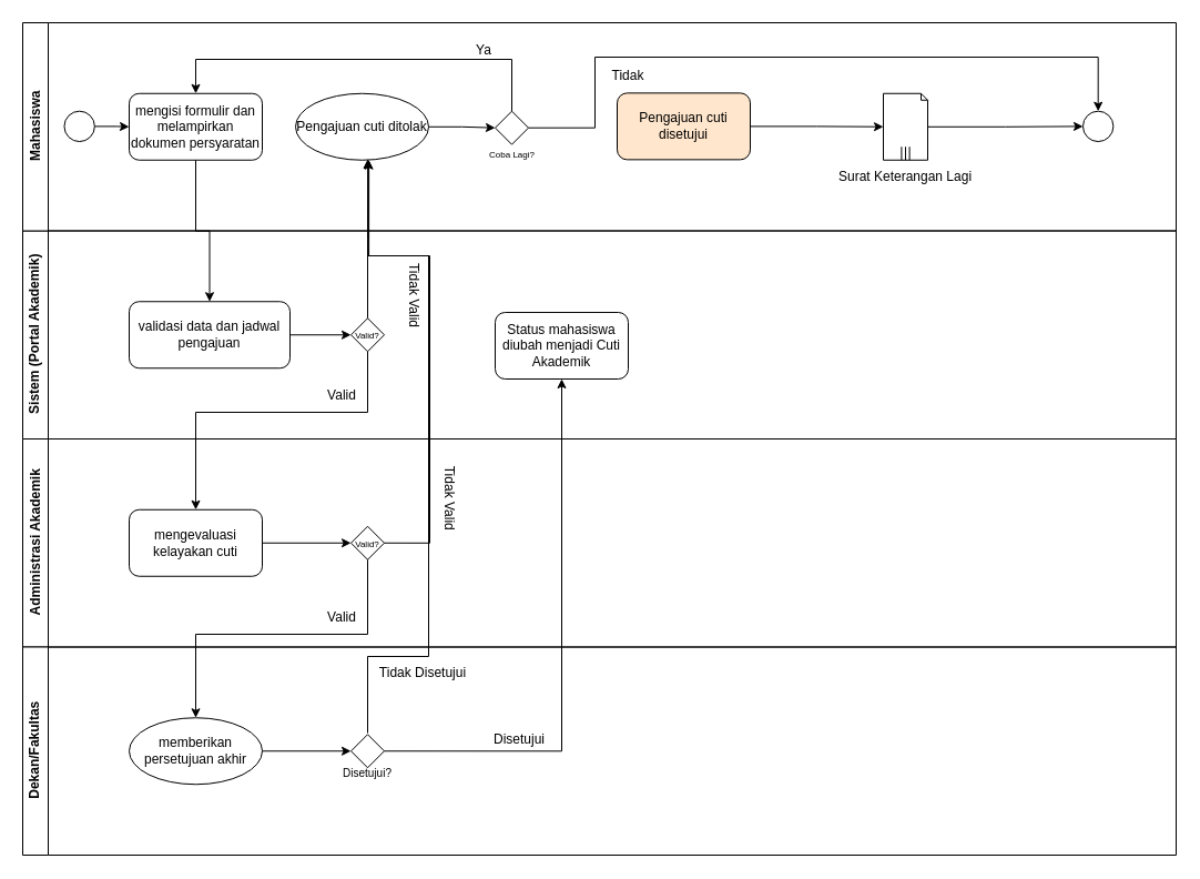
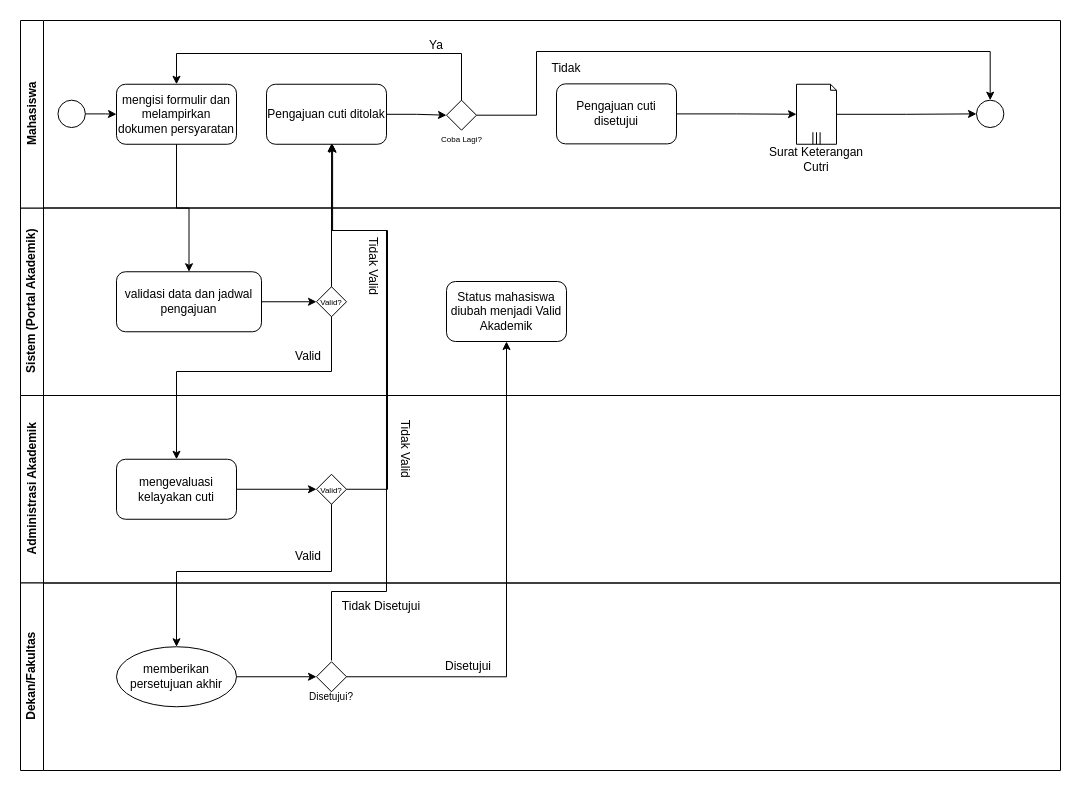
  <mxCell id="0" />
  <mxCell id="1" parent="0" />
  <mxCell id="2" value="" style="group" parent="1" vertex="1" connectable="0"><mxGeometry x="20" y="20" width="1040" height="750" as="geometry" /></mxCell>
  <mxCell id="3" value="Sistem (Portal Akademik)" style="swimlane;horizontal=0;whiteSpace=wrap;html=1;" parent="2" vertex="1"><mxGeometry y="187.5" width="1040" height="187.5" as="geometry" /></mxCell>
  <mxCell id="4" value="" style="edgeStyle=orthogonalEdgeStyle;rounded=0;orthogonalLoop=1;jettySize=auto;html=1;exitX=1;exitY=0.5;exitDx=0;exitDy=0;entryX=0;entryY=0.5;entryDx=0;entryDy=0;" parent="3" source="7" target="8" edge="1"><mxGeometry relative="1" as="geometry"><mxPoint x="216" y="93.75" as="sourcePoint" /><mxPoint x="286" y="93.75" as="targetPoint" /></mxGeometry></mxCell>
  <mxCell id="5" value="Tidak Valid" style="text;html=1;align=center;verticalAlign=middle;whiteSpace=wrap;rounded=0;rotation=90;" parent="3" vertex="1"><mxGeometry x="316" y="43.5" width="74" height="30" as="geometry" /></mxCell>
  <mxCell id="6" value="Valid" style="text;html=1;align=center;verticalAlign=middle;whiteSpace=wrap;rounded=0;rotation=0;" parent="3" vertex="1"><mxGeometry x="266" y="133.75" width="44" height="30" as="geometry" /></mxCell>
  <mxCell id="7" value="validasi data dan jadwal pengajuan" style="rounded=1;whiteSpace=wrap;html=1;" parent="3" vertex="1"><mxGeometry x="96" y="63.75" width="145" height="60" as="geometry" /></mxCell>
  <mxCell id="8" value="" style="rhombus;whiteSpace=wrap;html=1;" parent="3" vertex="1"><mxGeometry x="296" y="78.75" width="30" height="30" as="geometry" /></mxCell>
- <mxCell id="9" value="Status mahasiswa diubah menjadi Cuti Akademik" style="rounded=1;whiteSpace=wrap;html=1;" parent="3" vertex="1"><mxGeometry x="426" y="73.5" width="120" height="60" as="geometry" /></mxCell>
+ <mxCell id="9" value="Status mahasiswa diubah menjadi Valid Akademik" style="rounded=1;whiteSpace=wrap;html=1;" parent="3" vertex="1"><mxGeometry x="426" y="73.5" width="120" height="60" as="geometry" /></mxCell>
  <mxCell id="10" value="&lt;font style=&quot;font-size: 8px;&quot;&gt;Valid?&lt;/font&gt;" style="text;html=1;align=center;verticalAlign=middle;whiteSpace=wrap;rounded=0;rotation=0;" parent="3" vertex="1"><mxGeometry x="289" y="78.75" width="44" height="30" as="geometry" /></mxCell>
  <mxCell id="11" value="Mahasiswa" style="swimlane;horizontal=0;whiteSpace=wrap;html=1;" parent="2" vertex="1"><mxGeometry width="1040" height="187.5" as="geometry" /></mxCell>
  <mxCell id="12" style="edgeStyle=orthogonalEdgeStyle;rounded=0;orthogonalLoop=1;jettySize=auto;html=1;entryX=0;entryY=0.5;entryDx=0;entryDy=0;" parent="11" source="13" target="21" edge="1"><mxGeometry relative="1" as="geometry"><mxPoint x="96" y="93.4" as="targetPoint" /></mxGeometry></mxCell>
  <mxCell id="13" value="" style="ellipse;whiteSpace=wrap;html=1;aspect=fixed;" parent="11" vertex="1"><mxGeometry x="37.477" y="79.687" width="27.368" height="27.368" as="geometry" /></mxCell>
  <mxCell id="14" value="" style="ellipse;whiteSpace=wrap;html=1;aspect=fixed;" parent="11" vertex="1"><mxGeometry x="955.997" y="79.687" width="27.368" height="27.368" as="geometry" /></mxCell>
  <mxCell id="15" value="" style="edgeStyle=orthogonalEdgeStyle;rounded=0;orthogonalLoop=1;jettySize=auto;html=1;entryX=0;entryY=0.5;entryDx=0;entryDy=0;" parent="11" source="22" target="23" edge="1"><mxGeometry relative="1" as="geometry"><mxPoint x="371" y="93.4" as="sourcePoint" /><mxPoint x="426" y="94" as="targetPoint" /></mxGeometry></mxCell>
  <mxCell id="16" style="edgeStyle=orthogonalEdgeStyle;rounded=0;orthogonalLoop=1;jettySize=auto;html=1;entryX=0.5;entryY=0;entryDx=0;entryDy=0;exitX=1;exitY=0.5;exitDx=0;exitDy=0;" parent="11" source="23" target="14" edge="1"><mxGeometry relative="1" as="geometry"><Array as="points"><mxPoint x="516" y="95" /><mxPoint x="516" y="31" /><mxPoint x="970" y="31" /></Array><mxPoint x="465.962" y="93.788" as="sourcePoint" /></mxGeometry></mxCell>
  <mxCell id="17" style="edgeStyle=orthogonalEdgeStyle;rounded=0;orthogonalLoop=1;jettySize=auto;html=1;entryX=0.5;entryY=0;entryDx=0;entryDy=0;exitX=0.5;exitY=0;exitDx=0;exitDy=0;" parent="11" source="23" target="21" edge="1"><mxGeometry relative="1" as="geometry"><Array as="points"><mxPoint x="441" y="33" /><mxPoint x="156" y="33" /></Array><mxPoint x="441.03" y="68.78" as="sourcePoint" /><mxPoint x="156" y="53.37" as="targetPoint" /></mxGeometry></mxCell>
  <mxCell id="18" style="edgeStyle=orthogonalEdgeStyle;rounded=0;orthogonalLoop=1;jettySize=auto;html=1;entryX=0;entryY=0.5;entryDx=0;entryDy=0;" parent="11" source="19" target="14" edge="1"><mxGeometry relative="1" as="geometry" /></mxCell>
  <mxCell id="19" value="" style="shape=mxgraph.bpmn.data;labelPosition=center;verticalLabelPosition=bottom;align=center;verticalAlign=top;size=6;html=1;bpmnTransferType=none;isCollection=1;" parent="11" vertex="1"><mxGeometry x="776" y="63.75" width="40" height="60" as="geometry" /></mxCell>
- <mxCell id="20" value="Surat Keterangan Lagi" style="text;html=1;align=center;verticalAlign=middle;whiteSpace=wrap;rounded=0;" parent="11" vertex="1"><mxGeometry x="734" y="123.75" width="124" height="30" as="geometry" /></mxCell>
+ <mxCell id="20" value="Surat Keterangan Cutri" style="text;html=1;align=center;verticalAlign=middle;whiteSpace=wrap;rounded=0;" parent="11" vertex="1"><mxGeometry x="734" y="123.75" width="124" height="30" as="geometry" /></mxCell>
  <mxCell id="21" value="mengisi formulir dan melampirkan dokumen persyaratan" style="rounded=1;whiteSpace=wrap;html=1;" parent="11" vertex="1"><mxGeometry x="96" y="63.75" width="120" height="60" as="geometry" /></mxCell>
- <mxCell id="22" value="Pengajuan cuti ditolak" style="ellipse;whiteSpace=wrap;html=1;" parent="11" vertex="1"><mxGeometry x="246" y="63.75" width="120" height="60" as="geometry" /></mxCell>
+ <mxCell id="22" value="Pengajuan cuti ditolak" style="rounded=1;whiteSpace=wrap;html=1;" parent="11" vertex="1"><mxGeometry x="246" y="63.75" width="120" height="60" as="geometry" /></mxCell>
  <mxCell id="23" value="" style="rhombus;whiteSpace=wrap;html=1;" parent="11" vertex="1"><mxGeometry x="426" y="79.69" width="30" height="30" as="geometry" /></mxCell>
- <mxCell id="24" value="Pengajuan cuti disetujui" style="rounded=1;whiteSpace=wrap;html=1;fillColor=#ffe6cc;" parent="11" vertex="1"><mxGeometry x="536" y="63.37" width="120" height="60" as="geometry" /></mxCell>
+ <mxCell id="24" value="Pengajuan cuti disetujui" style="rounded=1;whiteSpace=wrap;html=1;" parent="11" vertex="1"><mxGeometry x="536" y="63.37" width="120" height="60" as="geometry" /></mxCell>
  <mxCell id="25" style="edgeStyle=orthogonalEdgeStyle;rounded=0;orthogonalLoop=1;jettySize=auto;html=1;entryX=0;entryY=0.5;entryDx=0;entryDy=0;entryPerimeter=0;" parent="11" source="24" target="19" edge="1"><mxGeometry relative="1" as="geometry" /></mxCell>
  <mxCell id="26" value="&lt;font style=&quot;font-size: 8px;&quot;&gt;Coba Lagi?&lt;/font&gt;" style="text;html=1;align=center;verticalAlign=middle;whiteSpace=wrap;rounded=0;" parent="11" vertex="1"><mxGeometry x="401.5" y="109.69" width="79" height="17.06" as="geometry" /></mxCell>
  <mxCell id="27" value="Ya" style="text;html=1;align=center;verticalAlign=middle;whiteSpace=wrap;rounded=0;" vertex="1" parent="11"><mxGeometry x="386" y="10" width="60" height="30" as="geometry" /></mxCell>
  <mxCell id="28" value="Tidak" style="text;html=1;align=center;verticalAlign=middle;whiteSpace=wrap;rounded=0;" vertex="1" parent="11"><mxGeometry x="516" y="33.37" width="60" height="30" as="geometry" /></mxCell>
  <mxCell id="29" value="Administrasi Akademik" style="swimlane;horizontal=0;whiteSpace=wrap;html=1;startSize=23;" parent="2" vertex="1"><mxGeometry y="375.0" width="1040" height="187.5" as="geometry" /></mxCell>
  <mxCell id="30" style="edgeStyle=orthogonalEdgeStyle;rounded=0;orthogonalLoop=1;jettySize=auto;html=1;exitX=1;exitY=0.5;exitDx=0;exitDy=0;entryX=0;entryY=0.5;entryDx=0;entryDy=0;" parent="29" source="33" target="34" edge="1"><mxGeometry relative="1" as="geometry"><mxPoint x="216" y="93.75" as="sourcePoint" /><mxPoint x="286" y="93.75" as="targetPoint" /></mxGeometry></mxCell>
  <mxCell id="31" value="Tidak Valid" style="text;html=1;align=center;verticalAlign=middle;whiteSpace=wrap;rounded=0;rotation=90;" parent="29" vertex="1"><mxGeometry x="348" y="38.75" width="74" height="30" as="geometry" /></mxCell>
  <mxCell id="32" value="Valid" style="text;html=1;align=center;verticalAlign=middle;whiteSpace=wrap;rounded=0;rotation=0;" parent="29" vertex="1"><mxGeometry x="266" y="146.0" width="44" height="30" as="geometry" /></mxCell>
  <mxCell id="33" value="mengevaluasi kelayakan cuti" style="rounded=1;whiteSpace=wrap;html=1;" parent="29" vertex="1"><mxGeometry x="96" y="63.75" width="120" height="60" as="geometry" /></mxCell>
  <mxCell id="34" value="" style="rhombus;whiteSpace=wrap;html=1;" parent="29" vertex="1"><mxGeometry x="296" y="78.75" width="30" height="30" as="geometry" /></mxCell>
  <mxCell id="35" value="&lt;font style=&quot;font-size: 8px;&quot;&gt;Valid?&lt;/font&gt;" style="text;html=1;align=center;verticalAlign=middle;whiteSpace=wrap;rounded=0;rotation=0;" parent="29" vertex="1"><mxGeometry x="289" y="78.75" width="44" height="30" as="geometry" /></mxCell>
  <mxCell id="36" value="&lt;div&gt;Dekan/Fakultas&lt;/div&gt;" style="swimlane;horizontal=0;whiteSpace=wrap;html=1;startSize=23;" parent="2" vertex="1"><mxGeometry y="562.5" width="1040" height="187.5" as="geometry" /></mxCell>
  <mxCell id="37" style="edgeStyle=orthogonalEdgeStyle;rounded=0;orthogonalLoop=1;jettySize=auto;html=1;entryX=0;entryY=0.5;entryDx=0;entryDy=0;" parent="36" source="41" target="40" edge="1"><mxGeometry relative="1" as="geometry"><mxPoint x="216" y="93.553" as="sourcePoint" /><mxPoint x="286" y="93.5" as="targetPoint" /></mxGeometry></mxCell>
  <mxCell id="38" value="Tidak Disetujui" style="text;html=1;align=center;verticalAlign=middle;whiteSpace=wrap;rounded=0;rotation=0;" parent="36" vertex="1"><mxGeometry x="316" y="8.5" width="90" height="30" as="geometry" /></mxCell>
  <mxCell id="39" value="Disetujui" style="text;html=1;align=center;verticalAlign=middle;whiteSpace=wrap;rounded=0;rotation=0;" parent="36" vertex="1"><mxGeometry x="410" y="68.5" width="76" height="30" as="geometry" /></mxCell>
  <mxCell id="40" value="" style="rhombus;whiteSpace=wrap;html=1;" parent="36" vertex="1"><mxGeometry x="296" y="78.75" width="30" height="30" as="geometry" /></mxCell>
  <mxCell id="41" value="memberikan persetujuan akhir" style="ellipse;whiteSpace=wrap;html=1;" parent="36" vertex="1"><mxGeometry x="96" y="63.75" width="120" height="60" as="geometry" /></mxCell>
  <mxCell id="42" value="&lt;font style=&quot;font-size: 10px;&quot;&gt;Disetujui?&lt;/font&gt;" style="text;html=1;align=center;verticalAlign=middle;whiteSpace=wrap;rounded=0;rotation=0;" parent="36" vertex="1"><mxGeometry x="289" y="98.5" width="44" height="30" as="geometry" /></mxCell>
  <mxCell id="43" value="" style="edgeStyle=orthogonalEdgeStyle;rounded=0;orthogonalLoop=1;jettySize=auto;html=1;exitX=0.5;exitY=1;exitDx=0;exitDy=0;entryX=0.5;entryY=0;entryDx=0;entryDy=0;" parent="2" source="21" target="7" edge="1"><mxGeometry relative="1" as="geometry"><mxPoint x="156" y="133.37" as="sourcePoint" /><mxPoint x="156" y="241.25" as="targetPoint" /></mxGeometry></mxCell>
  <mxCell id="44" style="edgeStyle=orthogonalEdgeStyle;rounded=0;orthogonalLoop=1;jettySize=auto;html=1;entryX=0.5;entryY=0;entryDx=0;entryDy=0;exitX=0.5;exitY=1;exitDx=0;exitDy=0;" parent="2" source="8" target="33" edge="1"><mxGeometry relative="1" as="geometry"><Array as="points"><mxPoint x="311" y="351" /><mxPoint x="156" y="351" /></Array><mxPoint x="311.053" y="306.197" as="sourcePoint" /><mxPoint x="156" y="428.75" as="targetPoint" /></mxGeometry></mxCell>
  <mxCell id="45" style="edgeStyle=orthogonalEdgeStyle;rounded=0;orthogonalLoop=1;jettySize=auto;html=1;exitX=0.5;exitY=1;exitDx=0;exitDy=0;entryX=0.5;entryY=0;entryDx=0;entryDy=0;" parent="2" source="34" target="41" edge="1"><mxGeometry relative="1" as="geometry"><Array as="points"><mxPoint x="311" y="551" /><mxPoint x="156" y="551" /><mxPoint x="156" y="626" /></Array><mxPoint x="311.053" y="493.697" as="sourcePoint" /><mxPoint x="156" y="616" as="targetPoint" /></mxGeometry></mxCell>
  <mxCell id="46" style="edgeStyle=orthogonalEdgeStyle;rounded=0;orthogonalLoop=1;jettySize=auto;html=1;exitX=1;exitY=0.5;exitDx=0;exitDy=0;entryX=0.5;entryY=1;entryDx=0;entryDy=0;" parent="2" source="40" target="9" edge="1"><mxGeometry relative="1" as="geometry"><mxPoint x="335.947" y="656.053" as="sourcePoint" /><mxPoint x="482.0" y="321.25" as="targetPoint" /></mxGeometry></mxCell>
  <mxCell id="47" style="edgeStyle=orthogonalEdgeStyle;rounded=0;orthogonalLoop=1;jettySize=auto;html=1;entryX=0.551;entryY=1;entryDx=0;entryDy=0;entryPerimeter=0;exitX=1;exitY=0.5;exitDx=0;exitDy=0;" parent="2" source="34" target="22" edge="1"><mxGeometry relative="1" as="geometry"><mxPoint x="326.75" y="479" as="sourcePoint" /><mxPoint x="312" y="133.37" as="targetPoint" /><Array as="points"><mxPoint x="367" y="469" /><mxPoint x="367" y="210" /><mxPoint x="312" y="210" /></Array></mxGeometry></mxCell>
  <mxCell id="48" style="edgeStyle=orthogonalEdgeStyle;rounded=0;orthogonalLoop=1;jettySize=auto;html=1;entryX=0.544;entryY=0.986;entryDx=0;entryDy=0;entryPerimeter=0;" parent="2" target="22" edge="1"><mxGeometry relative="1" as="geometry"><Array as="points"><mxPoint x="311" y="571" /><mxPoint x="366" y="571" /><mxPoint x="366" y="210" /><mxPoint x="311" y="210" /></Array><mxPoint x="311" y="640" as="sourcePoint" /><mxPoint x="311" y="133.37" as="targetPoint" /></mxGeometry></mxCell>
  <mxCell id="49" style="edgeStyle=orthogonalEdgeStyle;rounded=0;orthogonalLoop=1;jettySize=auto;html=1;entryX=0.544;entryY=0.986;entryDx=0;entryDy=0;entryPerimeter=0;exitX=0.5;exitY=0;exitDx=0;exitDy=0;" parent="2" source="8" target="22" edge="1"><mxGeometry relative="1" as="geometry"><mxPoint x="311.053" y="256.303" as="sourcePoint" /><mxPoint x="311" y="133.37" as="targetPoint" /></mxGeometry></mxCell>
